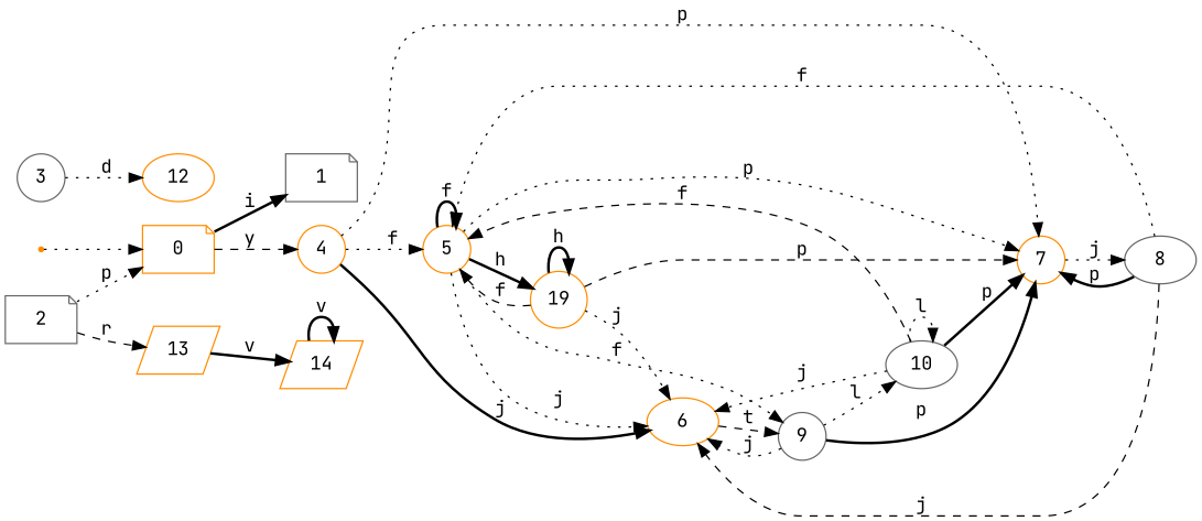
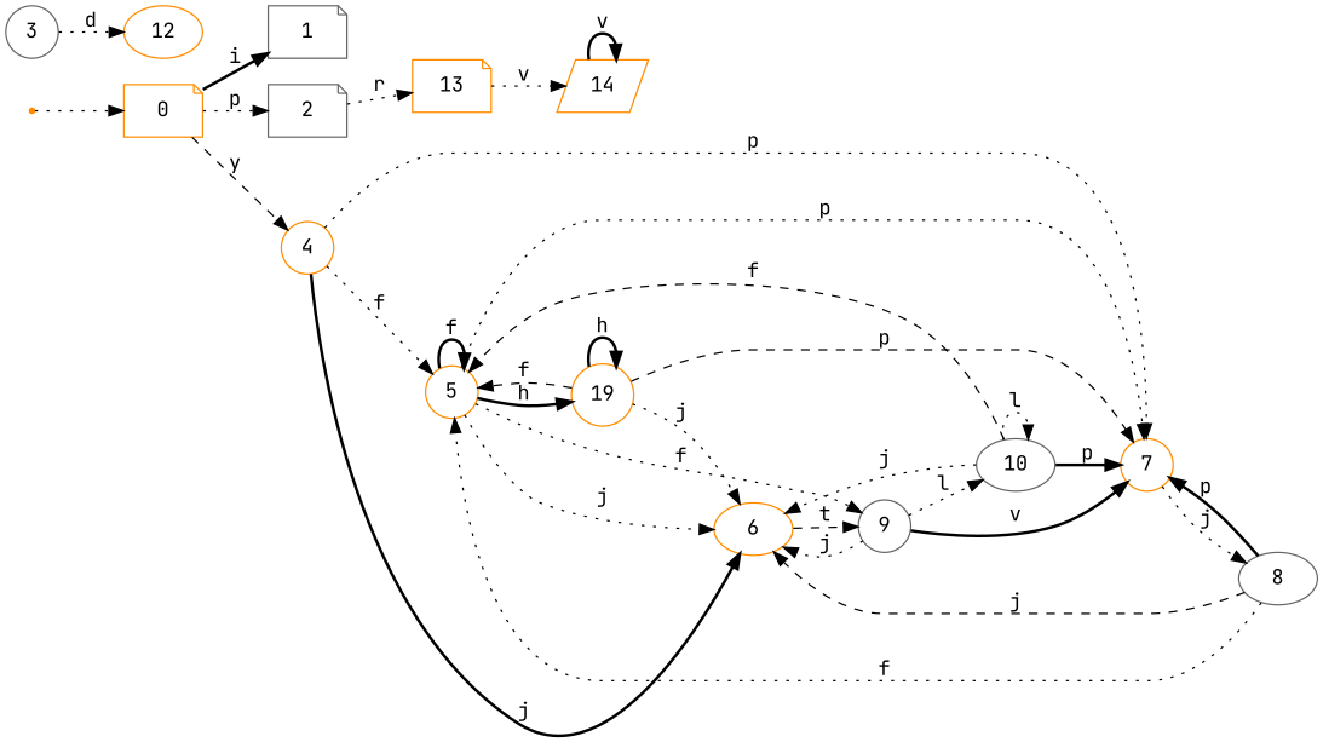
  digraph {
    fontname="JetBrains Mono"
    rankdir=LR
    node [color=darkorange fontname="JetBrains Mono" shape=circle]
    edge [fontname="JetBrains Mono" style=dotted]
    dummy0 [shape=point]
    0 [shape=note]
    1 [color=gray40 shape=note]
    2 [color=gray40 shape=note]
    4
-   13 [shape=parallelogram]
+   13 [shape=note]
    3 [color=gray40]
    12 [shape=ellipse]
    5
    6 [shape=ellipse]
    7
    14 [shape=parallelogram]
    n13 [label=19]
    9 [color=gray40]
    8 [color=gray40 shape=ellipse]
    10 [color=gray40 shape=ellipse]
    dummy0 -> 0
    0 -> 1 [label=i style=bold]
-   2 -> 0 [label=p]
+   0 -> 2 [label=p]
    0 -> 4 [label=y style=dashed]
-   2 -> 13 [label=r style=dashed]
+   2 -> 13 [label=r]
    4 -> 5 [label=f]
    4 -> 6 [label=j style=bold]
    4 -> 7 [label=p]
-   13 -> 14 [label=v style=bold]
+   13 -> 14 [label=v]
    3 -> 12 [label=d]
    5 -> 5 [label=f style=bold]
    5 -> 6 [label=j]
    5 -> 7 [label=p]
    5 -> n13 [label=h style=bold]
    5 -> 9 [label=f]
    6 -> 9 [label=t style=dashed]
    7 -> 8 [label=j]
    14 -> 14 [label=v style=bold]
    n13 -> 5 [label=f style=dashed]
    n13 -> 6 [label=j]
    n13 -> 7 [label=p style=dashed]
    n13 -> n13 [label=h style=bold]
    9 -> 6 [label=j]
-   9 -> 7 [label=p style=bold]
+   9 -> 7 [label=v style=bold]
    9 -> 10 [label=l]
    8 -> 5 [label=f]
    8 -> 6 [label=j style=dashed]
    8 -> 7 [label=p style=bold]
    10 -> 5 [label=f style=dashed]
    10 -> 6 [label=j]
    10 -> 7 [label=p style=bold]
    10 -> 10 [label=l]
  }
